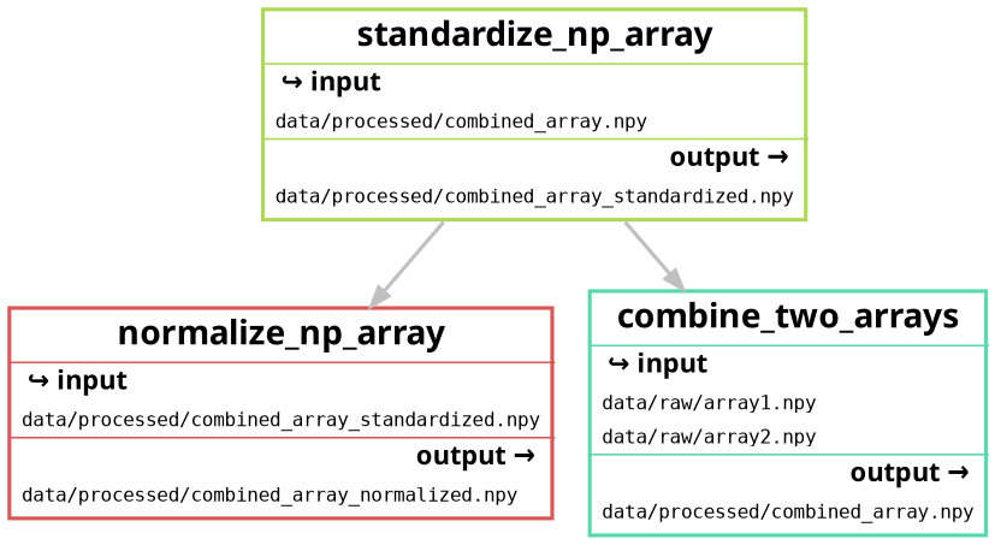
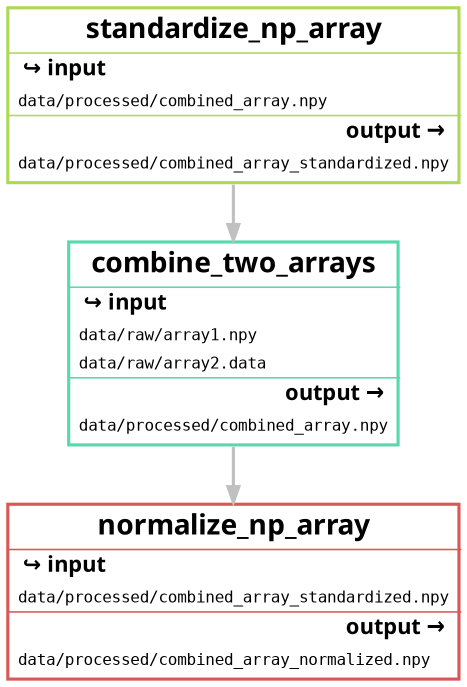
  digraph {
    bgcolor=white
    node [fontname=sans fontsize=10 margin=0 penwidth=2 shape=none style=rounded]
    edge [color=grey penwidth=2]
    n1 [label=<<table border="2" color="#D95757" cellspacing="3" cellborder="0"> <tr><td> <b><font point-size="18">normalize_np_array</font></b> </td></tr> <hr/> <tr><td align="left"> <b><font point-size="14">&#8618; input</font></b> </td></tr> <tr> <td align="left"><font face="monospace">data/processed/combined_array_standardized.npy</font></td> </tr> <hr/> <tr><td align="right"> <b><font point-size="14">output &rarr;</font></b> </td> </tr> <tr> <td align="left"><font face="monospace">data/processed/combined_array_normalized.npy</font></td></tr> </table>>]
    n2 [label=<<table border="2" color="#ADD957" cellspacing="3" cellborder="0"> <tr><td> <b><font point-size="18">standardize_np_array</font></b> </td></tr> <hr/> <tr><td align="left"> <b><font point-size="14">&#8618; input</font></b> </td></tr> <tr> <td align="left"><font face="monospace">data/processed/combined_array.npy</font></td> </tr> <hr/> <tr><td align="right"> <b><font point-size="14">output &rarr;</font></b> </td> </tr> <tr> <td align="left"><font face="monospace">data/processed/combined_array_standardized.npy</font></td></tr> </table>>]
-   n3 [label=<<table border="2" color="#57D9AD" cellspacing="3" cellborder="0"> <tr><td> <b><font point-size="18">combine_two_arrays</font></b> </td></tr> <hr/> <tr><td align="left"> <b><font point-size="14">&#8618; input</font></b> </td></tr> <tr> <td align="left"><font face="monospace">data/raw/array1.npy</font></td> </tr> <tr> <td align="left"><font face="monospace">data/raw/array2.npy</font></td> </tr> <hr/> <tr><td align="right"> <b><font point-size="14">output &rarr;</font></b> </td> </tr> <tr> <td align="left"><font face="monospace">data/processed/combined_array.npy</font></td></tr> </table>>]
-   n2 -> n1
+   n3 [label=<<table border="2" color="#57D9AD" cellspacing="3" cellborder="0"> <tr><td> <b><font point-size="18">combine_two_arrays</font></b> </td></tr> <hr/> <tr><td align="left"> <b><font point-size="14">&#8618; input</font></b> </td></tr> <tr> <td align="left"><font face="monospace">data/raw/array1.npy</font></td> </tr> <tr> <td align="left"><font face="monospace">data/raw/array2.data</font></td> </tr> <hr/> <tr><td align="right"> <b><font point-size="14">output &rarr;</font></b> </td> </tr> <tr> <td align="left"><font face="monospace">data/processed/combined_array.npy</font></td></tr> </table>>]
+   n3 -> n1
    n2 -> n3
  }
